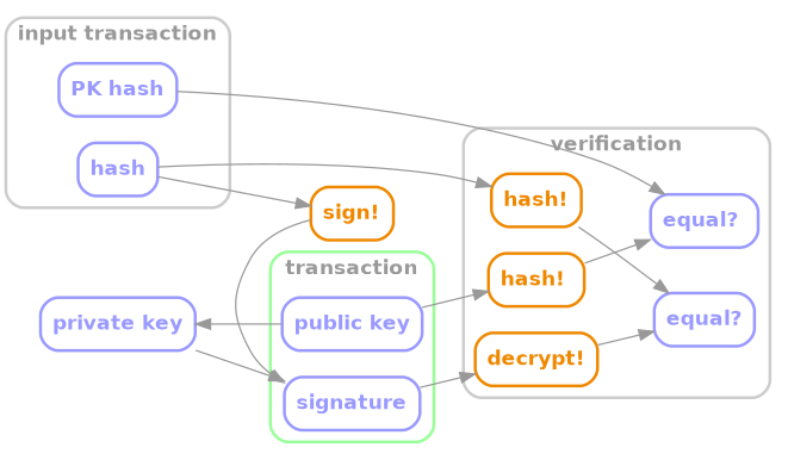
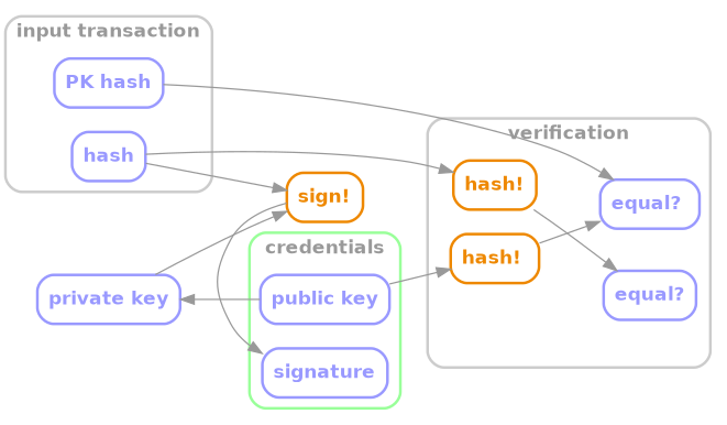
  digraph {
    color="#cccccc"
    compound=true
    fontcolor="#999999"
    fontname="Helvetica-bold"
    rankdir=LR
    splines=spline
    style="rounded,bold"
    node [color="#9999ff" fontcolor="#9999ff" fontname="Helvetica-bold" shape=box style="rounded,bold"]
    edge [color="#999999"]
    "PK hash"
    n2 [label=hash]
    signature
    "public key"
    "hash!" [color="#ee8800" fontcolor="#ee8800"]
    "hash! " [color="#ee8800" fontcolor="#ee8800"]
-   "decrypt!" [color="#ee8800" fontcolor="#ee8800"]
    "equal?"
    "equal? "
    "sign!" [color="#ee8800" fontcolor="#ee8800"]
    "private key"
    subgraph cluster_1 {
      label="input transaction"
      "PK hash"
      n2
    }
    subgraph cluster_2 {
      color="#99ff99"
-     label=transaction
+     label=credentials
      signature
      "public key"
    }
    subgraph cluster_3 {
      label=verification
      "hash!"
      "hash! "
-     "decrypt!"
      "equal?"
      "equal? "
    }
    "PK hash" -> "equal? "
    n2 -> "hash!"
    n2 -> "sign!"
-   signature -> "decrypt!"
    "public key" -> "hash! "
    "public key" -> "private key"
    "hash!" -> "equal?"
    "hash! " -> "equal? "
-   "decrypt!" -> "equal?"
    "sign!" -> signature
-   "private key" -> signature
+   "private key" -> "sign!"
  }
